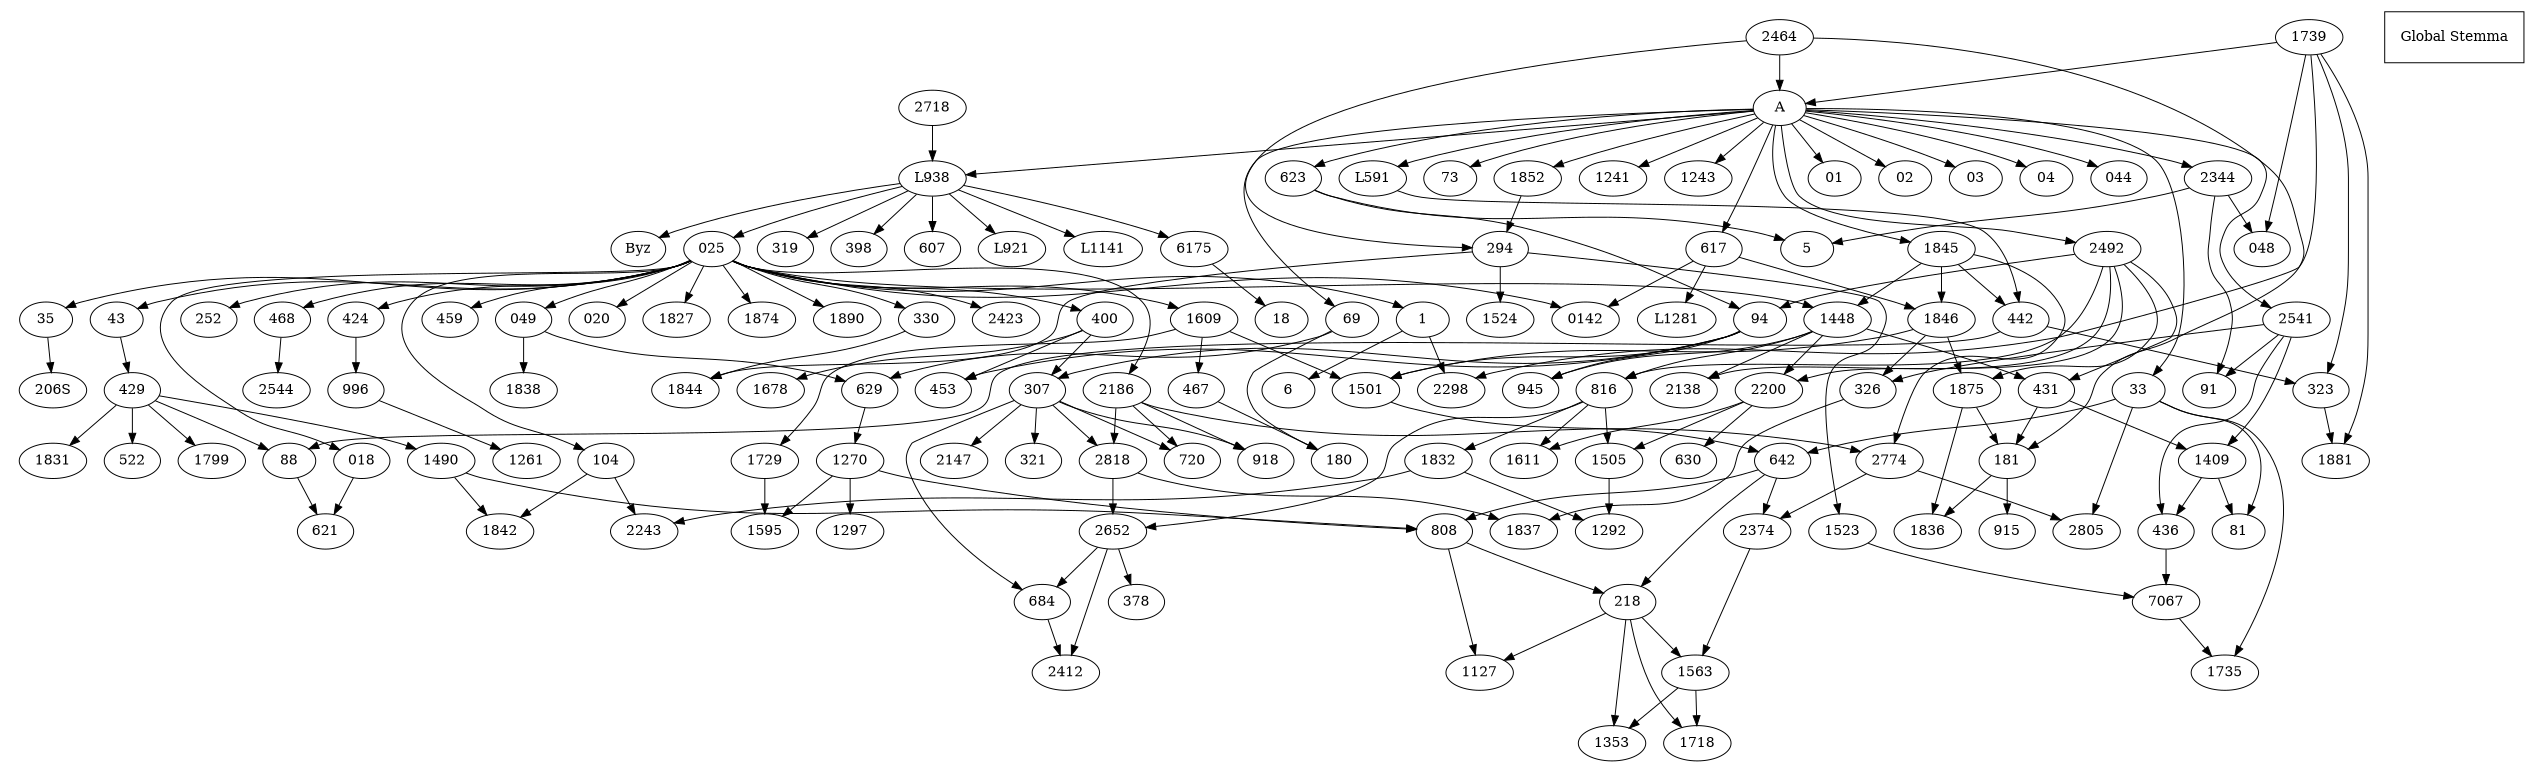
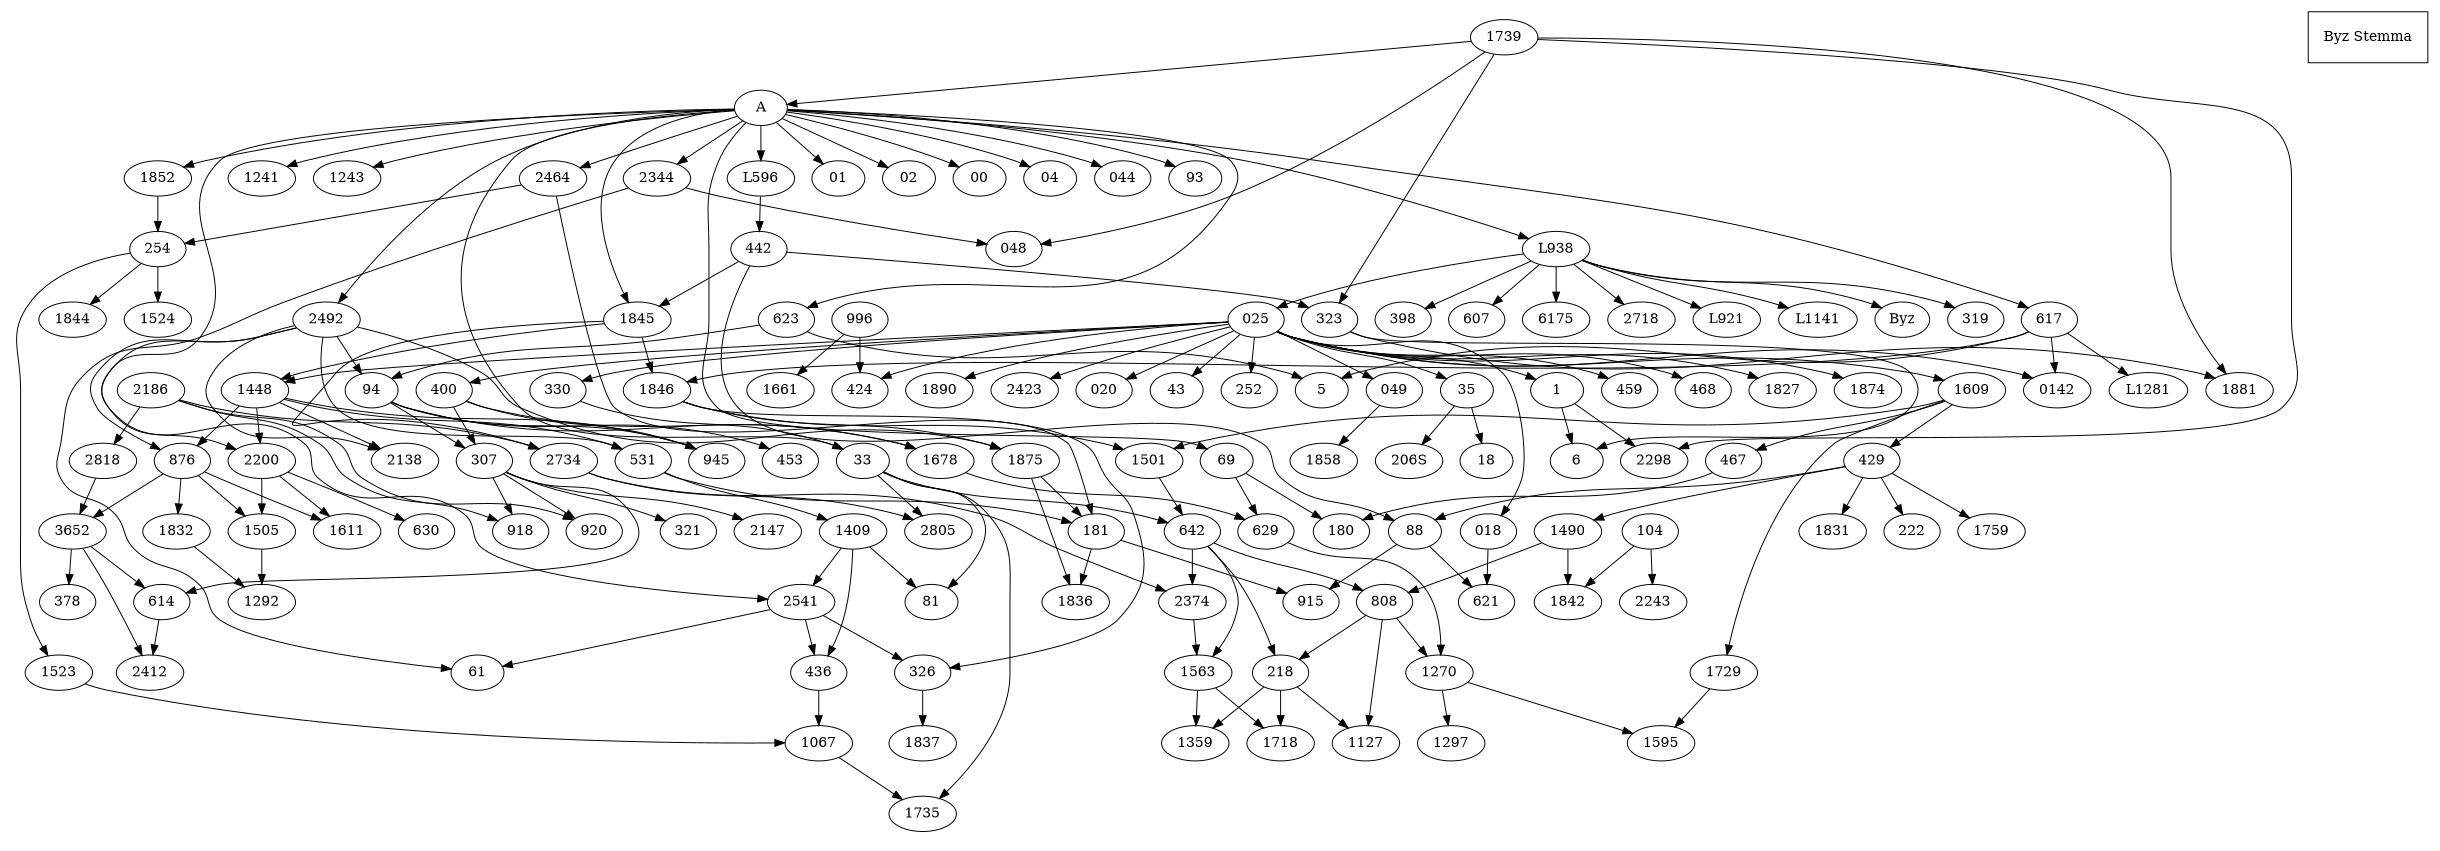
  digraph {
    node [shape=ellipse]
    n1 [label=A]
    n2 [label=01]
    n3 [label=02]
-   n4 [label=03]
+   n4 [label=00]
    n5 [label=04]
    n6 [label=044]
    n7 [label=33]
    n8 [label=69]
-   n9 [label=73]
+   n9 [label=93]
    n10 [label=617]
    n11 [label=623]
    n12 [label=1241]
    n13 [label=1243]
    n14 [label=1739]
    n15 [label=1845]
    n16 [label=1852]
    n17 [label=2344]
    n18 [label=2464]
    n19 [label=2492]
    n20 [label=2541]
-   n21 [label=L591]
+   n21 [label=L596]
    n22 [label=L938]
    n23 [label=Byz]
    n24 [label=018]
    n25 [label=621]
    n26 [label=020]
    n27 [label=025]
    n28 [label=049]
    n29 [label=0142]
    n30 [label=1]
    n31 [label=35]
    n32 [label=43]
    n33 [label=104]
    n34 [label=252]
    n35 [label=330]
    n36 [label=400]
    n37 [label=424]
    n38 [label=459]
    n39 [label=468]
    n40 [label=1448]
    n41 [label=1609]
    n42 [label=1827]
    n43 [label=1874]
    n44 [label=1890]
    n45 [label=2186]
    n46 [label=2423]
    n47 [label=048]
    n48 [label=629]
-   n49 [label=1838]
+   n49 [label=1858]
    n50 [label=6]
    n51 [label=2298]
    n52 [label=5]
    n53 [label=18]
    n54 [label=81]
    n55 [label=642]
    n56 [label=1735]
    n57 [label=2805]
    n58 [label="206S"]
-   n59 [label=91]
+   n59 [label=61]
    n60 [label=180]
    n61 [label=88]
    n62 [label=915]
    n63 [label=94]
    n64 [label=307]
    n65 [label=453]
    n66 [label=945]
    n67 [label=1678]
    n68 [label=1842]
    n69 [label=2243]
    n70 [label=181]
    n71 [label=1836]
    n72 [label=218]
    n73 [label=1127]
-   n74 [label=1353]
+   n74 [label=1359]
    n75 [label=1563]
    n76 [label=1718]
-   n77 [label=294]
+   n77 [label=254]
    n78 [label=1523]
    n79 [label=1524]
    n80 [label=1844]
    n81 [label=321]
-   n82 [label=684]
-   n83 [label=720]
+   n82 [label=614]
+   n83 [label=920]
    n84 [label=918]
    n85 [label=2147]
    n86 [label=2818]
    n87 [label=319]
    n88 [label=323]
    n89 [label=1881]
    n90 [label=326]
    n91 [label=1837]
    n92 [label=378]
    n93 [label=398]
    n94 [label=996]
    n95 [label=429]
-   n96 [label=522]
+   n96 [label=222]
    n97 [label=1490]
-   n98 [label=1799]
+   n98 [label=1759]
    n99 [label=1831]
-   n100 [label=431]
+   n100 [label=531]
    n101 [label=1409]
    n102 [label=436]
-   n103 [label=7067]
+   n103 [label=1067]
    n104 [label=442]
    n105 [label=467]
-   n106 [label=2544]
    n107 [label=607]
    n108 [label=2412]
    n109 [label=1846]
    n110 [label=L1281]
    n111 [label=1270]
    n112 [label=630]
    n113 [label=808]
    n114 [label=2374]
-   n115 [label=816]
+   n115 [label=876]
    n116 [label=1505]
    n117 [label=1611]
    n118 [label=1832]
-   n119 [label=2652]
-   n120 [label=1261]
+   n119 [label=3652]
+   n120 [label=1661]
    n121 [label=6175]
    n122 [label=1297]
    n123 [label=1595]
    n124 [label=1292]
    n125 [label=2138]
    n126 [label=2200]
    n127 [label=1501]
    n128 [label=1729]
-   n129 [label=2774]
+   n129 [label=2734]
    n130 [label=1875]
    n131 [label=2718]
    n132 [label=L921]
    n133 [label=L1141]
-   n134 [label="Global Stemma" shape=plaintext]
+   n134 [label="Byz Stemma" shape=plaintext]
    subgraph cluster_1 {
      style=invis
      n1
      n2
      n3
      n4
      n5
      n6
      n7
      n8
      n9
      n10
      n11
      n12
      n13
      n14
      n15
      n16
      n17
      n18
      n19
      n20
      n21
      n22
      n23
      n24
      n25
      n26
      n27
      n28
      n29
      n30
      n31
      n32
      n33
      n34
      n35
      n36
      n37
      n38
      n39
      n40
      n41
      n42
      n43
      n44
      n45
      n46
      n47
      n48
      n49
      n50
      n51
      n52
      n53
      n54
      n55
      n56
      n57
      n58
      n59
      n60
      n61
      n62
      n63
      n64
      n65
      n66
      n67
      n68
      n69
      n70
      n71
      n72
      n73
      n74
      n75
      n76
      n77
      n78
      n79
      n80
      n81
      n82
      n83
      n84
      n85
      n86
      n87
      n88
      n89
      n90
      n91
      n92
      n93
      n94
      n95
      n96
      n97
      n98
      n99
      n100
      n101
      n102
      n103
      n104
      n105
-     n106
      n107
      n108
      n109
      n110
      n111
      n112
      n113
      n114
      n115
      n116
      n117
      n118
      n119
      n120
      n121
      n122
      n123
      n124
      n125
      n126
      n127
      n128
      n129
      n130
      n131
      n132
      n133
    }
    subgraph cluster_2 {
      n134
    }
    n1 -> n2
    n1 -> n3
    n1 -> n4
    n1 -> n5
    n1 -> n6
    n1 -> n7
    n1 -> n8
    n1 -> n9
    n1 -> n10
    n1 -> n11
    n1 -> n12
    n1 -> n13
    n1 -> n15
    n1 -> n16
    n1 -> n17
-   n18 -> n1
+   n1 -> n18
    n1 -> n19
    n1 -> n20
    n1 -> n21
    n1 -> n22
    n7 -> n54
    n7 -> n55
    n7 -> n56
    n7 -> n57
    n8 -> n48
    n8 -> n60
    n10 -> n29
    n10 -> n109
    n10 -> n110
    n11 -> n52
    n11 -> n63
    n14 -> n1
    n14 -> n47
    n14 -> n51
    n14 -> n88
    n14 -> n89
    n15 -> n40
-   n15 -> n104
+   n104 -> n15
    n15 -> n109
    n15 -> n129
    n16 -> n77
    n17 -> n47
-   n17 -> n52
+   n10 -> n52
    n17 -> n59
    n18 -> n70
    n18 -> n77
    n19 -> n63
    n19 -> n100
    n19 -> n115
    n19 -> n125
    n19 -> n126
    n19 -> n130
    n20 -> n59
    n20 -> n90
-   n20 -> n101
+   n101 -> n20
    n20 -> n102
    n21 -> n104
    n22 -> n23
    n22 -> n27
    n22 -> n87
    n22 -> n93
    n22 -> n107
    n22 -> n121
-   n131 -> n22
+   n22 -> n131
    n22 -> n132
    n22 -> n133
    n24 -> n25
    n27 -> n24
    n27 -> n26
    n27 -> n28
    n27 -> n29
    n27 -> n30
    n27 -> n31
    n27 -> n32
-   n27 -> n33
    n27 -> n34
    n27 -> n35
    n27 -> n36
    n27 -> n37
    n27 -> n38
    n27 -> n39
    n27 -> n40
    n27 -> n41
    n27 -> n42
    n27 -> n43
    n27 -> n44
-   n27 -> n45
    n27 -> n46
-   n28 -> n48
+   n67 -> n48
    n28 -> n49
    n30 -> n50
    n30 -> n51
-   n121 -> n53
+   n31 -> n53
    n31 -> n58
    n33 -> n68
    n33 -> n69
-   n35 -> n80
+   n35 -> n7
    n36 -> n64
-   n36 -> n65
+   n36 -> n66
    n36 -> n67
-   n37 -> n94
-   n39 -> n106
+   n94 -> n37
    n40 -> n66
    n40 -> n100
    n40 -> n115
    n40 -> n125
    n40 -> n126
-   n32 -> n95
+   n41 -> n95
    n41 -> n105
    n41 -> n127
    n41 -> n128
    n45 -> n83
    n45 -> n84
    n45 -> n86
    n45 -> n129
    n48 -> n111
    n55 -> n72
    n55 -> n113
    n55 -> n114
    n61 -> n25
+   n61 -> n62
    n63 -> n64
    n63 -> n65
    n63 -> n66
-   n63 -> n127
+   n63 -> n67
    n64 -> n81
    n64 -> n82
    n64 -> n83
    n64 -> n84
    n64 -> n85
-   n64 -> n86
    n70 -> n62
    n70 -> n71
    n72 -> n73
    n72 -> n74
-   n72 -> n75
+   n55 -> n75
    n72 -> n76
    n75 -> n74
    n75 -> n76
    n77 -> n78
    n77 -> n79
    n77 -> n80
    n78 -> n103
    n82 -> n108
-   n86 -> n91
    n86 -> n119
+   n88 -> n50
    n88 -> n89
    n90 -> n91
    n94 -> n120
    n95 -> n61
    n95 -> n96
    n95 -> n97
    n95 -> n98
    n95 -> n99
    n97 -> n68
    n97 -> n113
    n100 -> n70
    n100 -> n101
    n101 -> n54
    n101 -> n102
    n102 -> n103
    n103 -> n56
    n104 -> n61
    n104 -> n88
    n105 -> n60
    n109 -> n90
    n109 -> n127
    n109 -> n130
    n111 -> n122
    n111 -> n123
    n113 -> n72
    n113 -> n73
-   n111 -> n113
+   n113 -> n111
    n114 -> n75
    n115 -> n116
    n115 -> n117
    n115 -> n118
    n115 -> n119
    n116 -> n124
-   n118 -> n69
    n118 -> n124
    n119 -> n82
    n119 -> n92
    n119 -> n108
    n126 -> n112
    n126 -> n116
    n126 -> n117
    n127 -> n55
    n128 -> n123
    n129 -> n57
    n129 -> n114
    n130 -> n70
    n130 -> n71
  }
